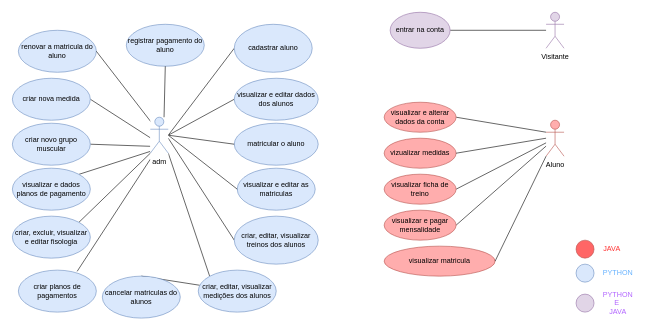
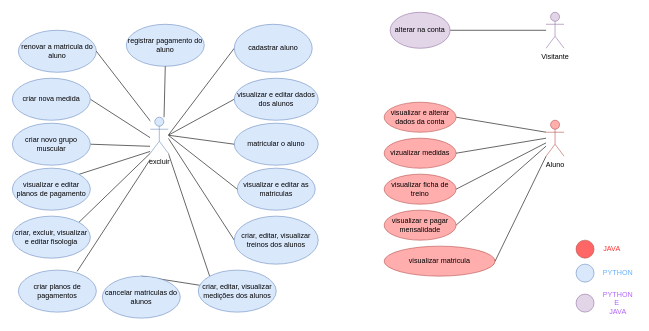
  <mxCell id="0" />
  <mxCell id="1" parent="0" />
  <mxCell id="2" style="rounded=0;orthogonalLoop=1;jettySize=auto;html=1;exitX=0.5;exitY=0;exitDx=0;exitDy=0;endArrow=none;startFill=0;" parent="1" source="43" target="24" edge="1"><mxGeometry relative="1" as="geometry" /></mxCell>
  <mxCell id="3" style="edgeStyle=none;shape=connector;rounded=0;orthogonalLoop=1;jettySize=auto;html=1;exitX=1;exitY=0.333;exitDx=0;exitDy=0;exitPerimeter=0;entryX=0;entryY=0.5;entryDx=0;entryDy=0;strokeColor=default;align=center;verticalAlign=middle;fontFamily=Helvetica;fontSize=11;fontColor=default;labelBackgroundColor=default;startArrow=none;startFill=0;endArrow=none;endFill=0;" parent="1" target="13" edge="1"><mxGeometry relative="1" as="geometry"><mxPoint x="280" y="225" as="sourcePoint" /></mxGeometry></mxCell>
  <mxCell id="4" style="edgeStyle=none;shape=connector;rounded=0;orthogonalLoop=1;jettySize=auto;html=1;exitX=1;exitY=0.333;exitDx=0;exitDy=0;exitPerimeter=0;entryX=0;entryY=0.5;entryDx=0;entryDy=0;strokeColor=default;align=center;verticalAlign=middle;fontFamily=Helvetica;fontSize=11;fontColor=default;labelBackgroundColor=default;startArrow=none;startFill=0;endArrow=none;endFill=0;" parent="1" target="15" edge="1"><mxGeometry relative="1" as="geometry"><mxPoint x="280" y="225" as="sourcePoint" /></mxGeometry></mxCell>
  <mxCell id="5" value="Visitante" style="shape=umlActor;verticalLabelPosition=bottom;verticalAlign=top;html=1;outlineConnect=0;fillColor=#e1d5e7;strokeColor=#9673a6;" parent="1" vertex="1"><mxGeometry x="910" y="20" width="30" height="60" as="geometry" /></mxCell>
  <mxCell id="6" style="rounded=0;orthogonalLoop=1;jettySize=auto;html=1;exitX=0;exitY=0.333;exitDx=0;exitDy=0;exitPerimeter=0;entryX=1;entryY=0.5;entryDx=0;entryDy=0;startArrow=none;startFill=0;endArrow=none;endFill=0;" parent="1" source="7" target="10" edge="1"><mxGeometry relative="1" as="geometry" /></mxCell>
  <mxCell id="7" value="Aluno" style="shape=umlActor;verticalLabelPosition=bottom;verticalAlign=top;html=1;outlineConnect=0;fillColor=light-dark(#ffadad, #ff7777);strokeColor=#b85450;" parent="1" vertex="1"><mxGeometry x="910" y="200" width="30" height="60" as="geometry" /></mxCell>
  <mxCell id="8" style="edgeStyle=none;shape=connector;rounded=0;orthogonalLoop=1;jettySize=auto;html=1;exitX=1;exitY=0.5;exitDx=0;exitDy=0;strokeColor=default;align=center;verticalAlign=middle;fontFamily=Helvetica;fontSize=11;fontColor=default;labelBackgroundColor=default;startArrow=none;startFill=0;endArrow=none;endFill=0;" parent="1" source="9" target="5" edge="1"><mxGeometry relative="1" as="geometry" /></mxCell>
- <mxCell id="9" value="entrar na conta" style="ellipse;whiteSpace=wrap;html=1;fillColor=#e1d5e7;strokeColor=#9673a6;" parent="1" vertex="1"><mxGeometry x="650" y="20" width="100" height="60" as="geometry" /></mxCell>
+ <mxCell id="9" value="alterar na conta" style="ellipse;whiteSpace=wrap;html=1;fillColor=#e1d5e7;strokeColor=#9673a6;" parent="1" vertex="1"><mxGeometry x="650" y="20" width="100" height="60" as="geometry" /></mxCell>
  <mxCell id="10" value="visualizar e alterar dados da conta" style="ellipse;whiteSpace=wrap;html=1;fillColor=light-dark(#ffadad, #ff7777);strokeColor=#b85450;" parent="1" vertex="1"><mxGeometry x="640" y="170" width="120" height="50" as="geometry" /></mxCell>
  <mxCell id="11" style="edgeStyle=none;shape=connector;rounded=0;orthogonalLoop=1;jettySize=auto;html=1;exitX=1;exitY=0.5;exitDx=0;exitDy=0;strokeColor=default;align=center;verticalAlign=middle;fontFamily=Helvetica;fontSize=11;fontColor=default;labelBackgroundColor=default;startArrow=none;startFill=0;endArrow=none;endFill=0;" parent="1" source="12" target="7" edge="1"><mxGeometry relative="1" as="geometry" /></mxCell>
  <mxCell id="12" value="visualizar ficha de treino" style="ellipse;whiteSpace=wrap;html=1;fillColor=light-dark(#ffadad, #ff7777);strokeColor=#b85450;" parent="1" vertex="1"><mxGeometry x="640" y="290" width="120" height="50" as="geometry" /></mxCell>
  <mxCell id="13" value="cadastrar aluno" style="ellipse;whiteSpace=wrap;html=1;fillColor=#dae8fc;strokeColor=#6c8ebf;" parent="1" vertex="1"><mxGeometry x="390" y="40" width="130" height="80" as="geometry" /></mxCell>
  <mxCell id="14" value="matricular o aluno" style="ellipse;whiteSpace=wrap;html=1;fillColor=#dae8fc;strokeColor=#6c8ebf;" parent="1" vertex="1"><mxGeometry x="390" y="205" width="140" height="70" as="geometry" /></mxCell>
  <mxCell id="15" value="visualizar e editar dados dos alunos" style="ellipse;whiteSpace=wrap;html=1;fillColor=#dae8fc;strokeColor=#6c8ebf;" parent="1" vertex="1"><mxGeometry x="390" y="130" width="140" height="70" as="geometry" /></mxCell>
  <mxCell id="16" style="edgeStyle=none;shape=connector;rounded=0;orthogonalLoop=1;jettySize=auto;html=1;exitX=0;exitY=0.5;exitDx=0;exitDy=0;strokeColor=default;align=center;verticalAlign=middle;fontFamily=Helvetica;fontSize=11;fontColor=default;labelBackgroundColor=default;startArrow=none;startFill=0;endArrow=none;endFill=0;" parent="1" source="17" edge="1"><mxGeometry relative="1" as="geometry"><mxPoint x="280" y="230" as="targetPoint" /></mxGeometry></mxCell>
  <mxCell id="17" value="criar, editar, visualizar treinos dos alunos" style="ellipse;whiteSpace=wrap;html=1;fillColor=#dae8fc;strokeColor=#6c8ebf;" parent="1" vertex="1"><mxGeometry x="390" y="360" width="140" height="80" as="geometry" /></mxCell>
  <mxCell id="18" value="visualizar e editar as matriculas" style="ellipse;whiteSpace=wrap;html=1;fillColor=#dae8fc;strokeColor=#6c8ebf;" parent="1" vertex="1"><mxGeometry x="395" y="280" width="130" height="70" as="geometry" /></mxCell>
  <mxCell id="19" value="vizualizar medidas" style="ellipse;whiteSpace=wrap;html=1;fillColor=light-dark(#ffadad, #ff7777);strokeColor=#b85450;" parent="1" vertex="1"><mxGeometry x="640" y="230" width="120" height="50" as="geometry" /></mxCell>
  <mxCell id="20" style="edgeStyle=none;shape=connector;rounded=0;orthogonalLoop=1;jettySize=auto;html=1;exitX=1;exitY=0.5;exitDx=0;exitDy=0;strokeColor=default;align=center;verticalAlign=middle;fontFamily=Helvetica;fontSize=11;fontColor=default;labelBackgroundColor=default;startArrow=none;startFill=0;endArrow=none;endFill=0;" parent="1" source="19" edge="1"><mxGeometry relative="1" as="geometry"><mxPoint x="910" y="230" as="targetPoint" /></mxGeometry></mxCell>
  <mxCell id="21" style="edgeStyle=none;shape=connector;rounded=0;orthogonalLoop=1;jettySize=auto;html=1;exitX=1;exitY=0.5;exitDx=0;exitDy=0;strokeColor=default;align=center;verticalAlign=middle;fontFamily=Helvetica;fontSize=11;fontColor=default;labelBackgroundColor=default;startArrow=none;startFill=0;endArrow=none;endFill=0;" parent="1" source="22" target="7" edge="1"><mxGeometry relative="1" as="geometry" /></mxCell>
  <mxCell id="22" value="visualizar e pagar mensalidade" style="ellipse;whiteSpace=wrap;html=1;fillColor=light-dark(#ffadad, #ff7777);strokeColor=#b85450;" parent="1" vertex="1"><mxGeometry x="640" y="350" width="120" height="50" as="geometry" /></mxCell>
  <mxCell id="23" style="rounded=0;orthogonalLoop=1;jettySize=auto;html=1;exitX=0;exitY=0;exitDx=0;exitDy=0;entryX=1;entryY=0.75;entryDx=0;entryDy=0;endArrow=none;startFill=0;" edge="1" parent="1" source="24" target="41"><mxGeometry relative="1" as="geometry" /></mxCell>
  <mxCell id="24" value="criar, editar, visualizar medições dos alunos" style="ellipse;whiteSpace=wrap;html=1;fillColor=#dae8fc;strokeColor=#6c8ebf;" parent="1" vertex="1"><mxGeometry x="330" y="450" width="130" height="70" as="geometry" /></mxCell>
  <mxCell id="25" value="visualizar matricula" style="ellipse;whiteSpace=wrap;html=1;fillColor=light-dark(#ffadad, #ff7777);strokeColor=#b85450;" parent="1" vertex="1"><mxGeometry x="640" y="410" width="185" height="50" as="geometry" /></mxCell>
  <mxCell id="26" style="edgeStyle=none;shape=connector;rounded=0;orthogonalLoop=1;jettySize=auto;html=1;exitX=1;exitY=0.5;exitDx=0;exitDy=0;entryX=0;entryY=1;entryDx=0;entryDy=0;entryPerimeter=0;strokeColor=default;align=center;verticalAlign=middle;fontFamily=Helvetica;fontSize=11;fontColor=default;labelBackgroundColor=default;startArrow=none;startFill=0;endArrow=none;endFill=0;" parent="1" source="25" target="7" edge="1"><mxGeometry relative="1" as="geometry" /></mxCell>
  <mxCell id="27" style="edgeStyle=none;shape=connector;rounded=0;orthogonalLoop=1;jettySize=auto;html=1;exitX=0;exitY=0.5;exitDx=0;exitDy=0;entryX=1;entryY=0.333;entryDx=0;entryDy=0;entryPerimeter=0;strokeColor=default;align=center;verticalAlign=middle;fontFamily=Helvetica;fontSize=11;fontColor=default;labelBackgroundColor=default;startArrow=none;startFill=0;endArrow=none;endFill=0;" parent="1" source="14" edge="1"><mxGeometry relative="1" as="geometry"><mxPoint x="280" y="225" as="targetPoint" /></mxGeometry></mxCell>
  <mxCell id="28" style="edgeStyle=none;shape=connector;rounded=0;orthogonalLoop=1;jettySize=auto;html=1;exitX=0;exitY=0.5;exitDx=0;exitDy=0;entryX=1;entryY=0.333;entryDx=0;entryDy=0;entryPerimeter=0;strokeColor=default;align=center;verticalAlign=middle;fontFamily=Helvetica;fontSize=11;fontColor=default;labelBackgroundColor=default;startArrow=none;startFill=0;endArrow=none;endFill=0;" parent="1" source="18" edge="1"><mxGeometry relative="1" as="geometry"><mxPoint x="280" y="225" as="targetPoint" /></mxGeometry></mxCell>
  <mxCell id="29" style="rounded=0;orthogonalLoop=1;jettySize=auto;html=1;exitX=0.754;exitY=0.029;exitDx=0;exitDy=0;endArrow=none;startFill=0;exitPerimeter=0;" parent="1" edge="1" source="30"><mxGeometry relative="1" as="geometry"><mxPoint x="249.997" y="265" as="targetPoint" /><mxPoint x="89.33" y="440" as="sourcePoint" /></mxGeometry></mxCell>
  <mxCell id="30" value="criar planos de pagamentos" style="ellipse;whiteSpace=wrap;html=1;fillColor=#dae8fc;strokeColor=#6c8ebf;" parent="1" vertex="1"><mxGeometry x="30" y="450" width="130" height="70" as="geometry" /></mxCell>
  <mxCell id="31" style="edgeStyle=none;shape=connector;rounded=0;orthogonalLoop=1;jettySize=auto;html=1;exitX=1;exitY=0;exitDx=0;exitDy=0;strokeColor=default;align=center;verticalAlign=middle;fontFamily=Helvetica;fontSize=11;fontColor=default;labelBackgroundColor=default;startFill=0;endArrow=none;" parent="1" source="32" edge="1"><mxGeometry relative="1" as="geometry"><mxPoint x="250" y="251.961" as="targetPoint" /></mxGeometry></mxCell>
- <mxCell id="32" value="visualizar e dados planos de pagamento" style="ellipse;whiteSpace=wrap;html=1;fillColor=#dae8fc;strokeColor=#6c8ebf;" parent="1" vertex="1"><mxGeometry x="20" y="280" width="130" height="70" as="geometry" /></mxCell>
+ <mxCell id="32" value="visualizar e editar planos de pagamento" style="ellipse;whiteSpace=wrap;html=1;fillColor=#dae8fc;strokeColor=#6c8ebf;" parent="1" vertex="1"><mxGeometry x="20" y="280" width="130" height="70" as="geometry" /></mxCell>
  <mxCell id="33" value="registrar pagamento do aluno" style="ellipse;whiteSpace=wrap;html=1;fillColor=#dae8fc;strokeColor=#6c8ebf;" parent="1" vertex="1"><mxGeometry x="210" y="40" width="130" height="70" as="geometry" /></mxCell>
  <mxCell id="34" value="renovar a matricula do aluno" style="ellipse;whiteSpace=wrap;html=1;fillColor=#dae8fc;strokeColor=#6c8ebf;" parent="1" vertex="1"><mxGeometry x="30" y="50" width="130" height="70" as="geometry" /></mxCell>
  <mxCell id="35" style="edgeStyle=none;shape=connector;rounded=0;orthogonalLoop=1;jettySize=auto;html=1;exitX=1;exitY=0.5;exitDx=0;exitDy=0;strokeColor=default;align=center;verticalAlign=middle;fontFamily=Helvetica;fontSize=11;fontColor=default;labelBackgroundColor=default;startFill=0;endArrow=none;" parent="1" source="36" edge="1"><mxGeometry relative="1" as="geometry"><mxPoint x="250" y="229.286" as="targetPoint" /></mxGeometry></mxCell>
  <mxCell id="36" value="criar nova medida" style="ellipse;whiteSpace=wrap;html=1;fillColor=#dae8fc;strokeColor=#6c8ebf;" parent="1" vertex="1"><mxGeometry x="20" y="130" width="130" height="70" as="geometry" /></mxCell>
  <mxCell id="37" style="edgeStyle=none;shape=connector;rounded=0;orthogonalLoop=1;jettySize=auto;html=1;exitX=1;exitY=0.5;exitDx=0;exitDy=0;strokeColor=default;align=center;verticalAlign=middle;fontFamily=Helvetica;fontSize=11;fontColor=default;labelBackgroundColor=default;startFill=0;endArrow=none;" parent="1" source="38" edge="1"><mxGeometry relative="1" as="geometry"><mxPoint x="250" y="243.478" as="targetPoint" /></mxGeometry></mxCell>
  <mxCell id="38" value="criar novo grupo muscular" style="ellipse;whiteSpace=wrap;html=1;fillColor=#dae8fc;strokeColor=#6c8ebf;" parent="1" vertex="1"><mxGeometry x="20" y="205" width="130" height="70" as="geometry" /></mxCell>
  <mxCell id="39" style="edgeStyle=none;shape=connector;rounded=0;orthogonalLoop=1;jettySize=auto;html=1;exitX=1;exitY=0.5;exitDx=0;exitDy=0;entryX=0.25;entryY=0.1;entryDx=0;entryDy=0;entryPerimeter=0;strokeColor=default;align=center;verticalAlign=middle;fontFamily=Helvetica;fontSize=11;fontColor=default;labelBackgroundColor=default;startFill=0;endArrow=none;" parent="1" source="34" edge="1"><mxGeometry relative="1" as="geometry"><mxPoint x="257.5" y="211" as="targetPoint" /></mxGeometry></mxCell>
  <mxCell id="40" style="edgeStyle=none;shape=connector;rounded=0;orthogonalLoop=1;jettySize=auto;html=1;exitX=0.5;exitY=1;exitDx=0;exitDy=0;entryX=0.75;entryY=0.1;entryDx=0;entryDy=0;entryPerimeter=0;strokeColor=default;align=center;verticalAlign=middle;fontFamily=Helvetica;fontSize=11;fontColor=default;labelBackgroundColor=default;startFill=0;endArrow=none;" parent="1" source="33" edge="1"><mxGeometry relative="1" as="geometry"><mxPoint x="272.5" y="211" as="targetPoint" /></mxGeometry></mxCell>
  <mxCell id="41" value="" style="whiteSpace=wrap;html=1;fontFamily=Helvetica;fontSize=11;fontColor=default;labelBackgroundColor=default;strokeColor=none;" parent="1" vertex="1"><mxGeometry x="250" y="195" width="30" height="80" as="geometry" /></mxCell>
- <mxCell id="42" value="adm" style="shape=umlActor;verticalLabelPosition=bottom;verticalAlign=top;html=1;outlineConnect=0;fillColor=#dae8fc;strokeColor=#6c8ebf;" parent="1" vertex="1"><mxGeometry x="250" y="195" width="30" height="60" as="geometry" /></mxCell>
+ <mxCell id="42" value="excluir" style="shape=umlActor;verticalLabelPosition=bottom;verticalAlign=top;html=1;outlineConnect=0;fillColor=#dae8fc;strokeColor=#6c8ebf;" parent="1" vertex="1"><mxGeometry x="250" y="195" width="30" height="60" as="geometry" /></mxCell>
  <mxCell id="43" value="cancelar matriculas do alunos" style="ellipse;whiteSpace=wrap;html=1;fillColor=#dae8fc;strokeColor=#6c8ebf;" parent="1" vertex="1"><mxGeometry x="170" y="460" width="130" height="70" as="geometry" /></mxCell>
  <mxCell id="44" value="" style="ellipse;whiteSpace=wrap;html=1;aspect=fixed;fillColor=#FF6666;strokeColor=#b85450;" parent="1" vertex="1"><mxGeometry x="960" y="400" width="30" height="30" as="geometry" /></mxCell>
  <mxCell id="45" value="" style="ellipse;whiteSpace=wrap;html=1;aspect=fixed;fillColor=#dae8fc;strokeColor=#6c8ebf;" parent="1" vertex="1"><mxGeometry x="960" y="440" width="30" height="30" as="geometry" /></mxCell>
  <mxCell id="46" value="" style="ellipse;whiteSpace=wrap;html=1;aspect=fixed;fillColor=#e1d5e7;strokeColor=#9673a6;" parent="1" vertex="1"><mxGeometry x="960" y="490" width="30" height="30" as="geometry" /></mxCell>
  <mxCell id="47" value="JAVA" style="text;html=1;align=center;verticalAlign=middle;whiteSpace=wrap;rounded=0;fillColor=none;strokeColor=none;fontColor=#FF3333;" parent="1" vertex="1"><mxGeometry x="990" y="400" width="60" height="30" as="geometry" /></mxCell>
  <mxCell id="48" value="PYTHON" style="text;html=1;align=center;verticalAlign=middle;whiteSpace=wrap;rounded=0;fillColor=none;strokeColor=none;fontColor=#66B2FF;" parent="1" vertex="1"><mxGeometry x="1000" y="440" width="60" height="30" as="geometry" /></mxCell>
  <mxCell id="49" value="PYTHON E&amp;nbsp;&lt;div&gt;JAVA&lt;/div&gt;" style="text;html=1;align=center;verticalAlign=middle;whiteSpace=wrap;rounded=0;fillColor=none;strokeColor=none;fontColor=#B266FF;" parent="1" vertex="1"><mxGeometry x="1000" y="490" width="60" height="30" as="geometry" /></mxCell>
  <mxCell id="50" style="rounded=0;orthogonalLoop=1;jettySize=auto;html=1;exitX=1;exitY=0;exitDx=0;exitDy=0;entryX=0;entryY=0.75;entryDx=0;entryDy=0;endArrow=none;startFill=0;" edge="1" parent="1" source="51" target="41"><mxGeometry relative="1" as="geometry" /></mxCell>
  <mxCell id="51" value="criar, excluir, visualizar e editar fisologia" style="ellipse;whiteSpace=wrap;html=1;fillColor=#dae8fc;strokeColor=#6c8ebf;" vertex="1" parent="1"><mxGeometry x="20" y="360" width="130" height="70" as="geometry" /></mxCell>
